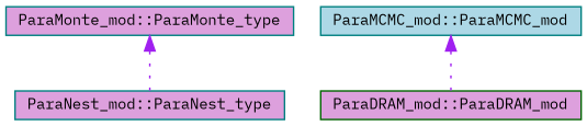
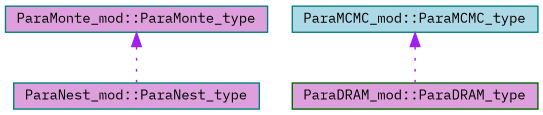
  digraph {
    fontname="IBM Plex Mono"
    node [color=teal fillcolor=plum fontname="IBM Plex Mono" fontsize=10 shape=record style=filled]
    edge [color=purple dir=back fontname="IBM Plex Mono" fontsize=10 labelfontname=Helvetica labelfontsize=10 style=dotted]
    n1 [fontcolor=black height=0.2 label="ParaMonte_mod::ParaMonte_type" width=0.4]
    n2 [height=0.2 label="ParaNest_mod::ParaNest_type" width=0.4]
-   n3 [fillcolor=lightblue height=0.2 label="ParaMCMC_mod::ParaMCMC_mod" width=0.4]
-   n4 [color=darkgreen height=0.2 label="ParaDRAM_mod::ParaDRAM_mod" width=0.4]
+   n3 [fillcolor=lightblue height=0.2 label="ParaMCMC_mod::ParaMCMC_type" width=0.4]
+   n4 [color=darkgreen height=0.2 label="ParaDRAM_mod::ParaDRAM_type" width=0.4]
    n1 -> n2
    n3 -> n4
  }
